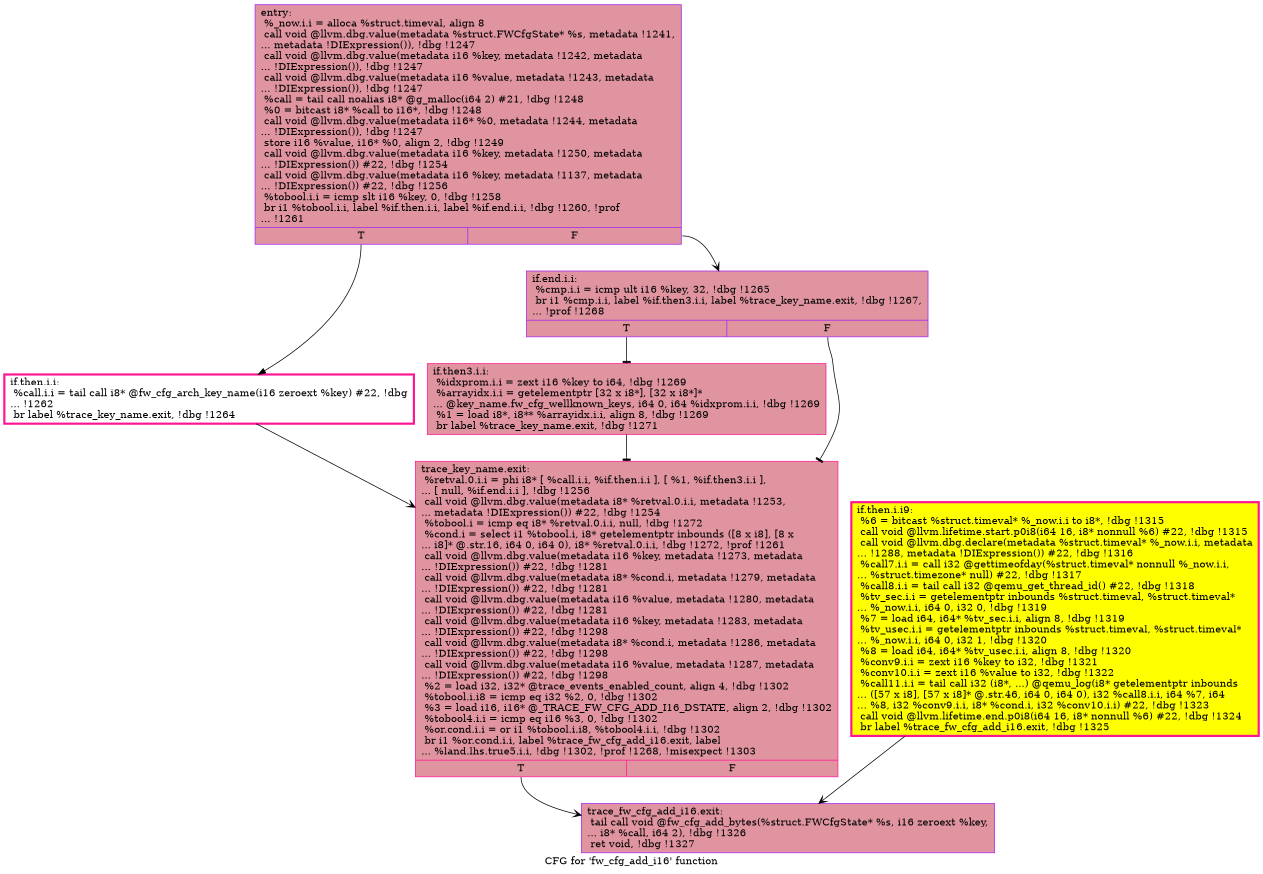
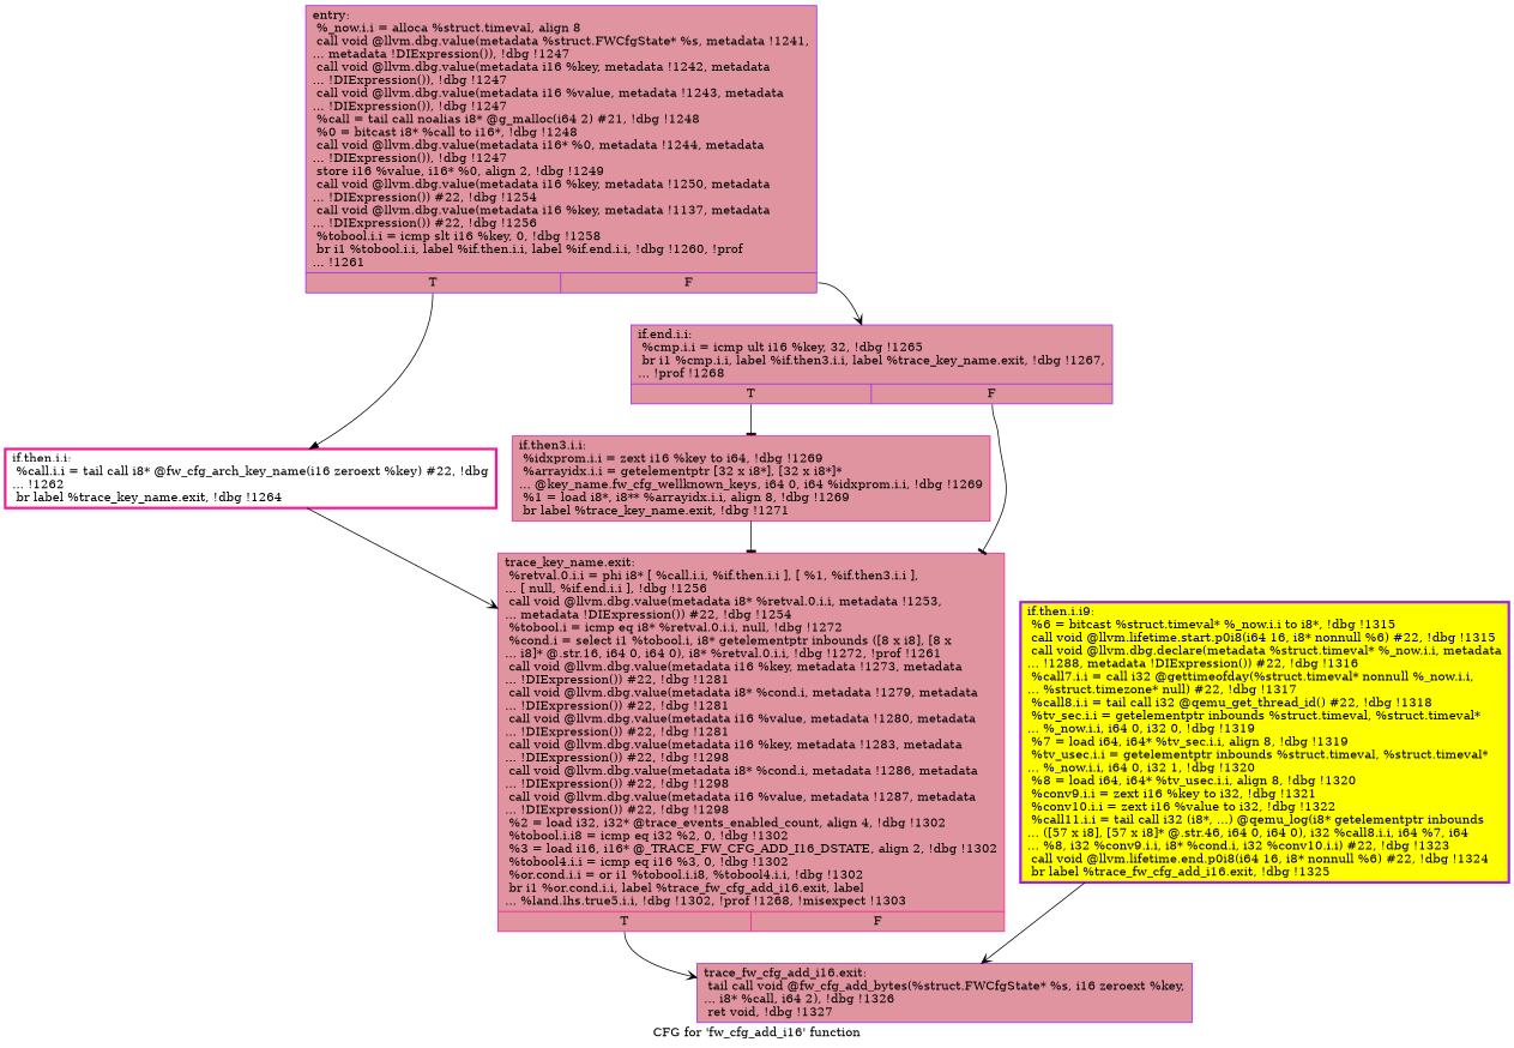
  digraph {
    label="CFG for 'fw_cfg_add_i16' function"
    node [color=deeppink fillcolor="#b70d2870" shape=record style=filled]
    edge [arrowhead=vee tailport=s0]
    n1 [color=purple label="{entry:\l  %_now.i.i = alloca %struct.timeval, align 8\l  call void @llvm.dbg.value(metadata %struct.FWCfgState* %s, metadata !1241,\l... metadata !DIExpression()), !dbg !1247\l  call void @llvm.dbg.value(metadata i16 %key, metadata !1242, metadata\l... !DIExpression()), !dbg !1247\l  call void @llvm.dbg.value(metadata i16 %value, metadata !1243, metadata\l... !DIExpression()), !dbg !1247\l  %call = tail call noalias i8* @g_malloc(i64 2) #21, !dbg !1248\l  %0 = bitcast i8* %call to i16*, !dbg !1248\l  call void @llvm.dbg.value(metadata i16* %0, metadata !1244, metadata\l... !DIExpression()), !dbg !1247\l  store i16 %value, i16* %0, align 2, !dbg !1249\l  call void @llvm.dbg.value(metadata i16 %key, metadata !1250, metadata\l... !DIExpression()) #22, !dbg !1254\l  call void @llvm.dbg.value(metadata i16 %key, metadata !1137, metadata\l... !DIExpression()) #22, !dbg !1256\l  %tobool.i.i = icmp slt i16 %key, 0, !dbg !1258\l  br i1 %tobool.i.i, label %if.then.i.i, label %if.end.i.i, !dbg !1260, !prof\l... !1261\l|{<s0>T|<s1>F}}"]
    n2 [label="{if.then.i.i:                                      \l  %call.i.i = tail call i8* @fw_cfg_arch_key_name(i16 zeroext %key) #22, !dbg\l... !1262\l  br label %trace_key_name.exit, !dbg !1264\l}" penwidth=3.0 fillcolor="" style=""]
    n3 [color=purple label="{if.end.i.i:                                       \l  %cmp.i.i = icmp ult i16 %key, 32, !dbg !1265\l  br i1 %cmp.i.i, label %if.then3.i.i, label %trace_key_name.exit, !dbg !1267,\l... !prof !1268\l|{<s0>T|<s1>F}}"]
    n4 [label="{trace_key_name.exit:                              \l  %retval.0.i.i = phi i8* [ %call.i.i, %if.then.i.i ], [ %1, %if.then3.i.i ],\l... [ null, %if.end.i.i ], !dbg !1256\l  call void @llvm.dbg.value(metadata i8* %retval.0.i.i, metadata !1253,\l... metadata !DIExpression()) #22, !dbg !1254\l  %tobool.i = icmp eq i8* %retval.0.i.i, null, !dbg !1272\l  %cond.i = select i1 %tobool.i, i8* getelementptr inbounds ([8 x i8], [8 x\l... i8]* @.str.16, i64 0, i64 0), i8* %retval.0.i.i, !dbg !1272, !prof !1261\l  call void @llvm.dbg.value(metadata i16 %key, metadata !1273, metadata\l... !DIExpression()) #22, !dbg !1281\l  call void @llvm.dbg.value(metadata i8* %cond.i, metadata !1279, metadata\l... !DIExpression()) #22, !dbg !1281\l  call void @llvm.dbg.value(metadata i16 %value, metadata !1280, metadata\l... !DIExpression()) #22, !dbg !1281\l  call void @llvm.dbg.value(metadata i16 %key, metadata !1283, metadata\l... !DIExpression()) #22, !dbg !1298\l  call void @llvm.dbg.value(metadata i8* %cond.i, metadata !1286, metadata\l... !DIExpression()) #22, !dbg !1298\l  call void @llvm.dbg.value(metadata i16 %value, metadata !1287, metadata\l... !DIExpression()) #22, !dbg !1298\l  %2 = load i32, i32* @trace_events_enabled_count, align 4, !dbg !1302\l  %tobool.i.i8 = icmp eq i32 %2, 0, !dbg !1302\l  %3 = load i16, i16* @_TRACE_FW_CFG_ADD_I16_DSTATE, align 2, !dbg !1302\l  %tobool4.i.i = icmp eq i16 %3, 0, !dbg !1302\l  %or.cond.i.i = or i1 %tobool.i.i8, %tobool4.i.i, !dbg !1302\l  br i1 %or.cond.i.i, label %trace_fw_cfg_add_i16.exit, label\l... %land.lhs.true5.i.i, !dbg !1302, !prof !1268, !misexpect !1303\l|{<s0>T|<s1>F}}"]
    n5 [label="{if.then3.i.i:                                     \l  %idxprom.i.i = zext i16 %key to i64, !dbg !1269\l  %arrayidx.i.i = getelementptr [32 x i8*], [32 x i8*]*\l... @key_name.fw_cfg_wellknown_keys, i64 0, i64 %idxprom.i.i, !dbg !1269\l  %1 = load i8*, i8** %arrayidx.i.i, align 8, !dbg !1269\l  br label %trace_key_name.exit, !dbg !1271\l}"]
    n6 [color=purple label="{trace_fw_cfg_add_i16.exit:                        \l  tail call void @fw_cfg_add_bytes(%struct.FWCfgState* %s, i16 zeroext %key,\l... i8* %call, i64 2), !dbg !1326\l  ret void, !dbg !1327\l}"]
-   n7 [fillcolor=yellow label="{if.then.i.i9:                                     \l  %6 = bitcast %struct.timeval* %_now.i.i to i8*, !dbg !1315\l  call void @llvm.lifetime.start.p0i8(i64 16, i8* nonnull %6) #22, !dbg !1315\l  call void @llvm.dbg.declare(metadata %struct.timeval* %_now.i.i, metadata\l... !1288, metadata !DIExpression()) #22, !dbg !1316\l  %call7.i.i = call i32 @gettimeofday(%struct.timeval* nonnull %_now.i.i,\l... %struct.timezone* null) #22, !dbg !1317\l  %call8.i.i = tail call i32 @qemu_get_thread_id() #22, !dbg !1318\l  %tv_sec.i.i = getelementptr inbounds %struct.timeval, %struct.timeval*\l... %_now.i.i, i64 0, i32 0, !dbg !1319\l  %7 = load i64, i64* %tv_sec.i.i, align 8, !dbg !1319\l  %tv_usec.i.i = getelementptr inbounds %struct.timeval, %struct.timeval*\l... %_now.i.i, i64 0, i32 1, !dbg !1320\l  %8 = load i64, i64* %tv_usec.i.i, align 8, !dbg !1320\l  %conv9.i.i = zext i16 %key to i32, !dbg !1321\l  %conv10.i.i = zext i16 %value to i32, !dbg !1322\l  %call11.i.i = tail call i32 (i8*, ...) @qemu_log(i8* getelementptr inbounds\l... ([57 x i8], [57 x i8]* @.str.46, i64 0, i64 0), i32 %call8.i.i, i64 %7, i64\l... %8, i32 %conv9.i.i, i8* %cond.i, i32 %conv10.i.i) #22, !dbg !1323\l  call void @llvm.lifetime.end.p0i8(i64 16, i8* nonnull %6) #22, !dbg !1324\l  br label %trace_fw_cfg_add_i16.exit, !dbg !1325\l}" penwidth=3.0]
+   n7 [color=purple fillcolor=yellow label="{if.then.i.i9:                                     \l  %6 = bitcast %struct.timeval* %_now.i.i to i8*, !dbg !1315\l  call void @llvm.lifetime.start.p0i8(i64 16, i8* nonnull %6) #22, !dbg !1315\l  call void @llvm.dbg.declare(metadata %struct.timeval* %_now.i.i, metadata\l... !1288, metadata !DIExpression()) #22, !dbg !1316\l  %call7.i.i = call i32 @gettimeofday(%struct.timeval* nonnull %_now.i.i,\l... %struct.timezone* null) #22, !dbg !1317\l  %call8.i.i = tail call i32 @qemu_get_thread_id() #22, !dbg !1318\l  %tv_sec.i.i = getelementptr inbounds %struct.timeval, %struct.timeval*\l... %_now.i.i, i64 0, i32 0, !dbg !1319\l  %7 = load i64, i64* %tv_sec.i.i, align 8, !dbg !1319\l  %tv_usec.i.i = getelementptr inbounds %struct.timeval, %struct.timeval*\l... %_now.i.i, i64 0, i32 1, !dbg !1320\l  %8 = load i64, i64* %tv_usec.i.i, align 8, !dbg !1320\l  %conv9.i.i = zext i16 %key to i32, !dbg !1321\l  %conv10.i.i = zext i16 %value to i32, !dbg !1322\l  %call11.i.i = tail call i32 (i8*, ...) @qemu_log(i8* getelementptr inbounds\l... ([57 x i8], [57 x i8]* @.str.46, i64 0, i64 0), i32 %call8.i.i, i64 %7, i64\l... %8, i32 %conv9.i.i, i8* %cond.i, i32 %conv10.i.i) #22, !dbg !1323\l  call void @llvm.lifetime.end.p0i8(i64 16, i8* nonnull %6) #22, !dbg !1324\l  br label %trace_fw_cfg_add_i16.exit, !dbg !1325\l}" penwidth=3.0]
    n1 -> n2 [arrowhead=normal]
    n1 -> n3 [tailport=s1]
    n2 -> n4
    n3 -> n4 [arrowhead=tee tailport=s1]
    n3 -> n5 [arrowhead=tee]
    n4 -> n6
    n5 -> n4 [arrowhead=tee]
    n7 -> n6
  }
